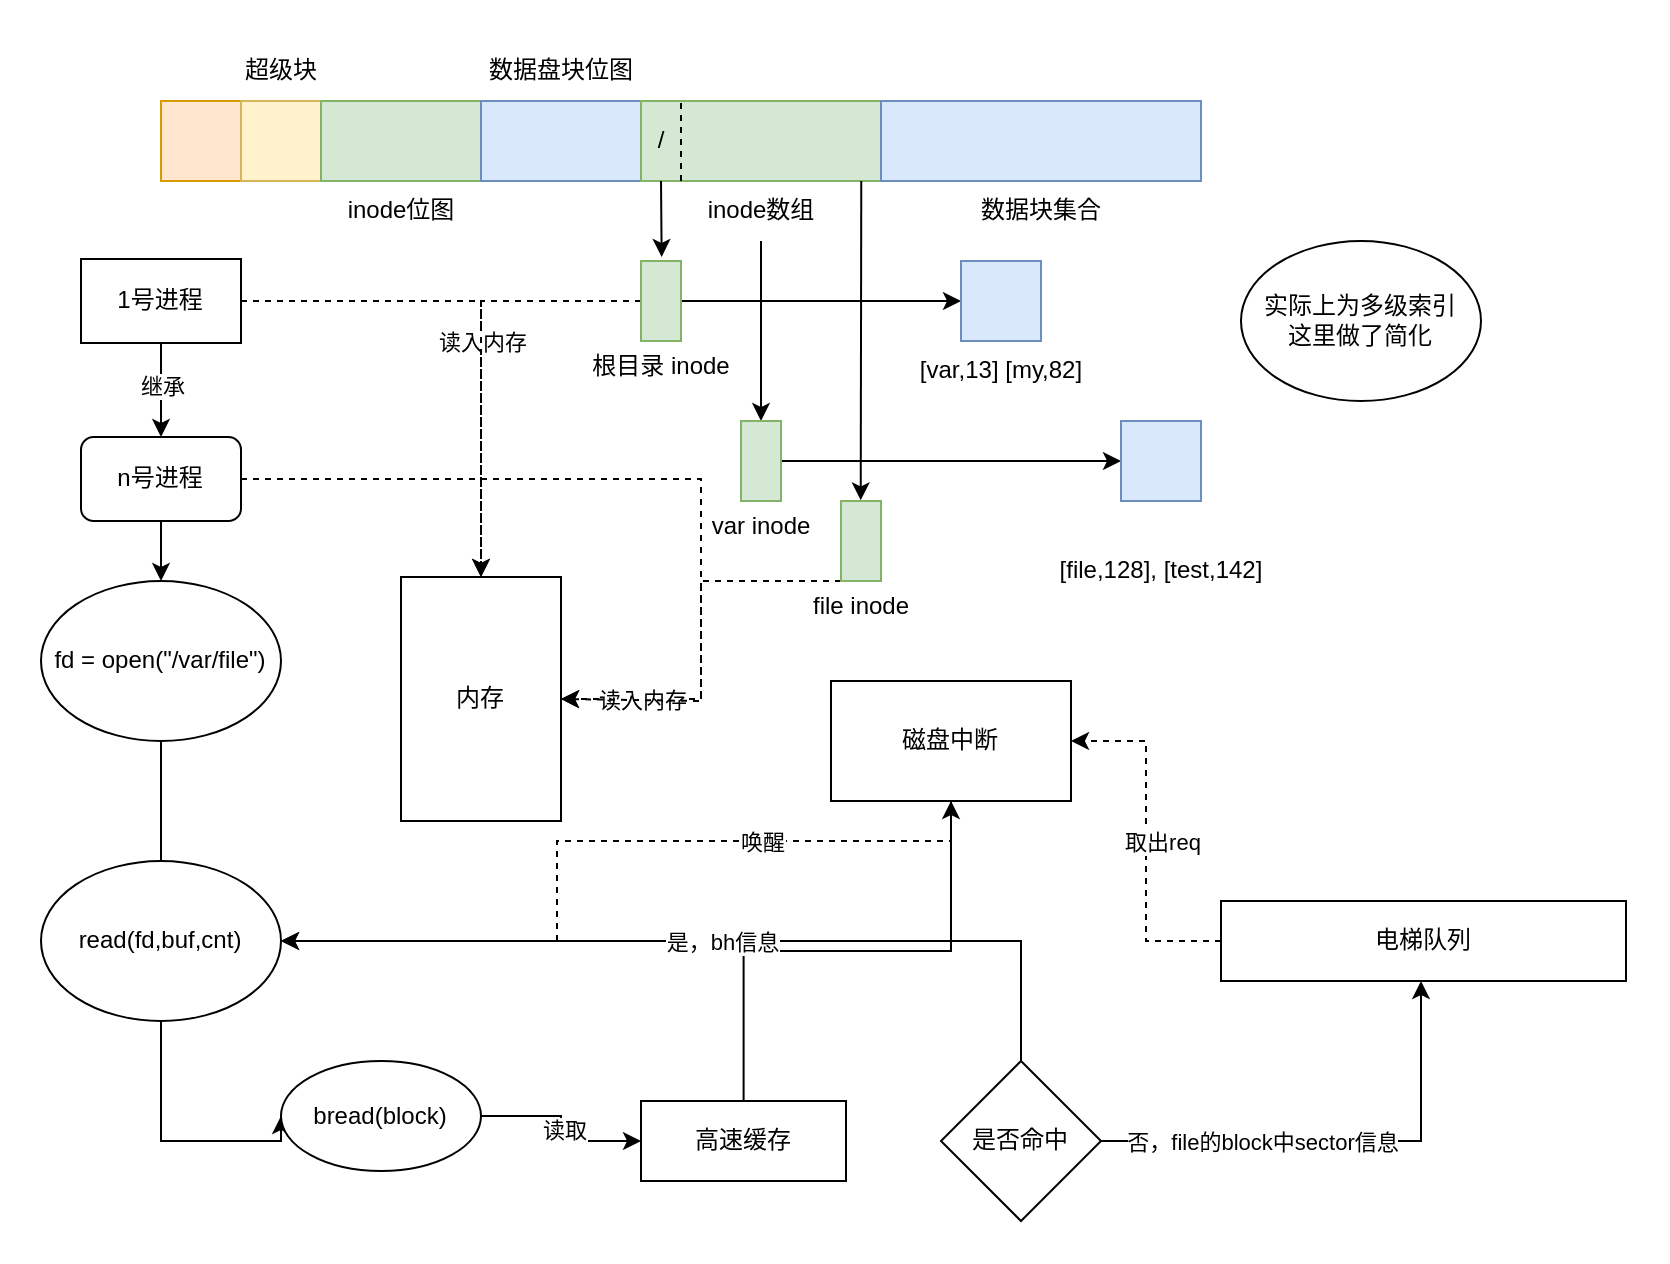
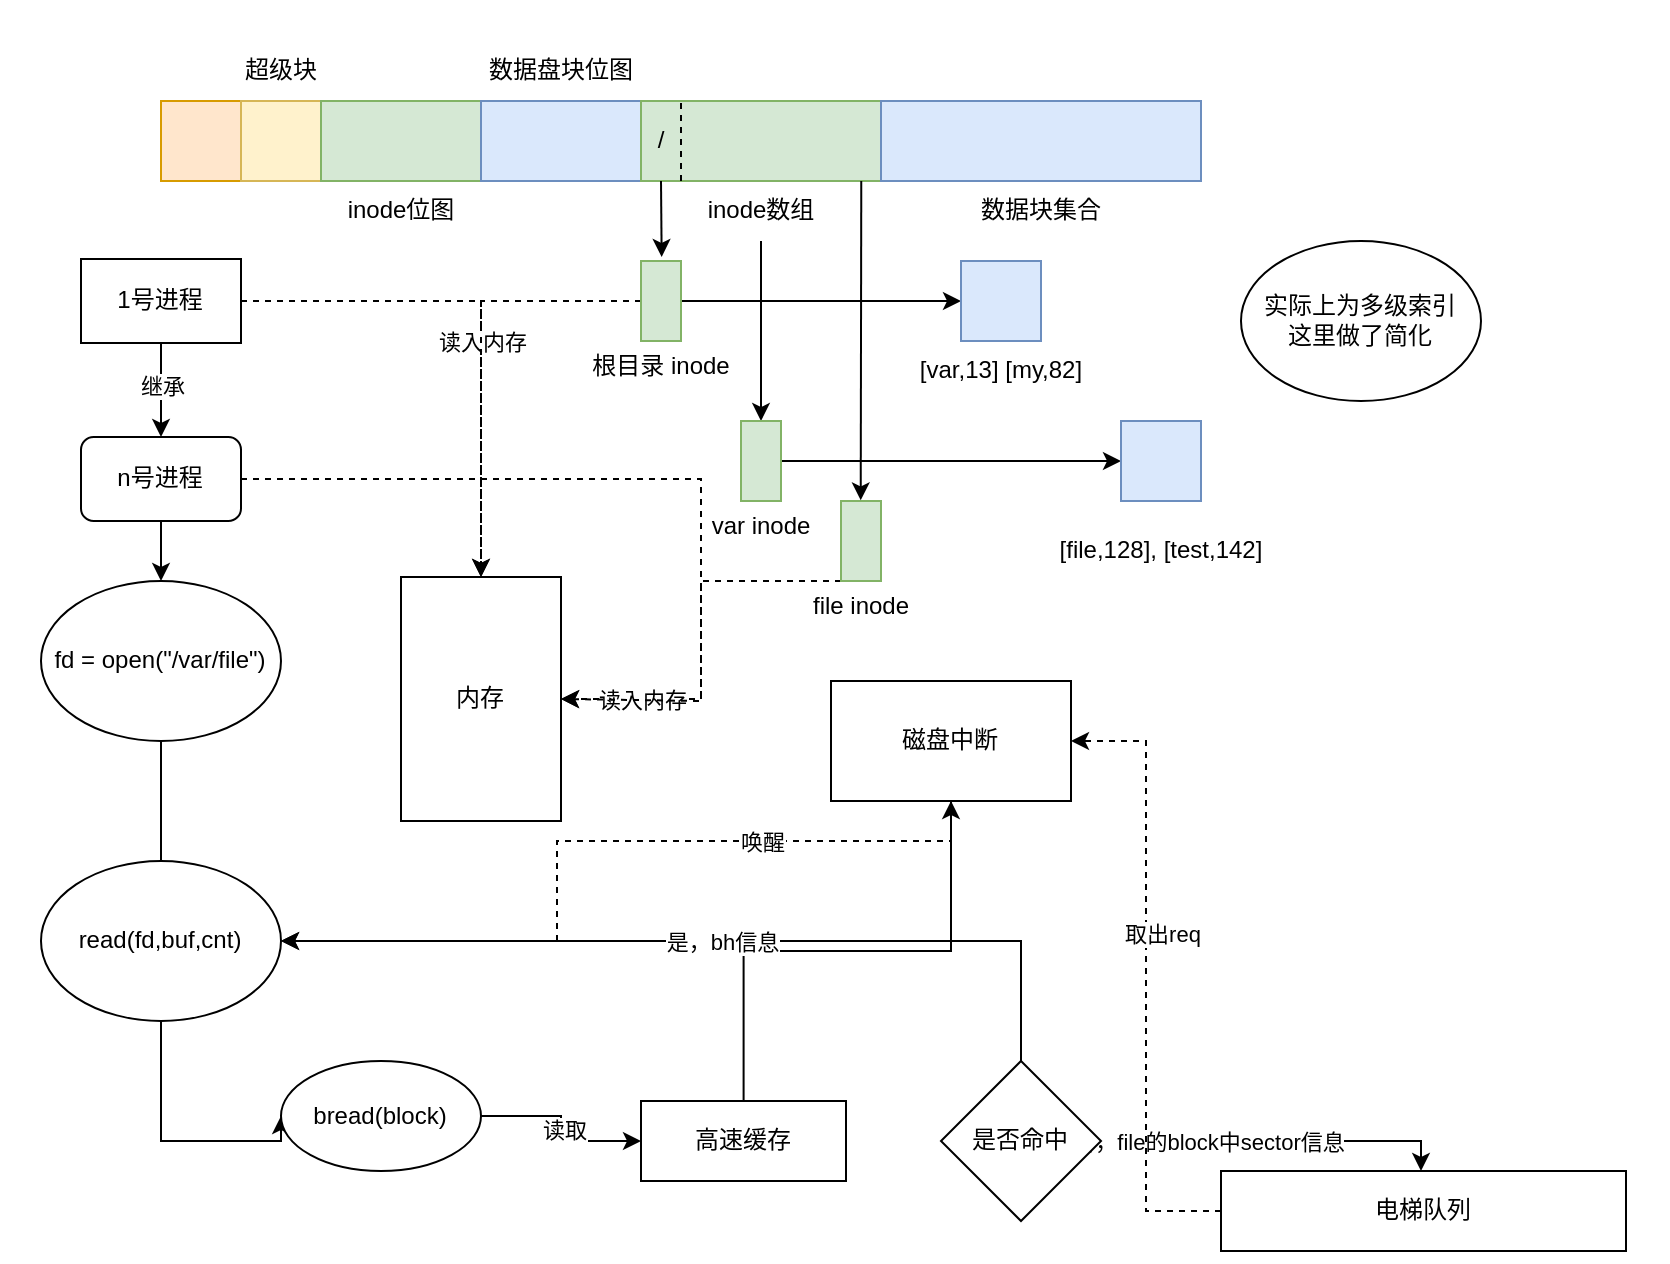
  <mxCell id="0" />
  <mxCell id="1" parent="0" />
  <mxCell id="2" value="" style="rounded=0;whiteSpace=wrap;html=1;fillColor=#ffe6cc;strokeColor=#d79b00;" vertex="1" parent="1"><mxGeometry x="80" y="50" width="40" height="40" as="geometry" /></mxCell>
  <mxCell id="3" value="" style="rounded=0;whiteSpace=wrap;html=1;fillColor=#fff2cc;strokeColor=#d6b656;" vertex="1" parent="1"><mxGeometry x="120" y="50" width="40" height="40" as="geometry" /></mxCell>
  <mxCell id="4" value="" style="rounded=0;whiteSpace=wrap;html=1;fillColor=#d5e8d4;strokeColor=#82b366;" vertex="1" parent="1"><mxGeometry x="160" y="50" width="80" height="40" as="geometry" /></mxCell>
  <mxCell id="5" value="" style="rounded=0;whiteSpace=wrap;html=1;fillColor=#dae8fc;strokeColor=#6c8ebf;" vertex="1" parent="1"><mxGeometry x="240" y="50" width="80" height="40" as="geometry" /></mxCell>
  <mxCell id="6" value="" style="rounded=0;whiteSpace=wrap;html=1;fillColor=#d5e8d4;strokeColor=#82b366;" vertex="1" parent="1"><mxGeometry x="320" y="50" width="120" height="40" as="geometry" /></mxCell>
  <mxCell id="7" value="" style="rounded=0;whiteSpace=wrap;html=1;fillColor=#dae8fc;strokeColor=#6c8ebf;" vertex="1" parent="1"><mxGeometry x="440" y="50" width="160" height="40" as="geometry" /></mxCell>
  <mxCell id="8" value="超级块" style="text;html=1;align=center;verticalAlign=middle;resizable=0;points=[];autosize=1;strokeColor=none;fillColor=none;" vertex="1" parent="1"><mxGeometry x="110" y="20" width="60" height="30" as="geometry" /></mxCell>
  <mxCell id="9" value="inode位图" style="text;html=1;align=center;verticalAlign=middle;resizable=0;points=[];autosize=1;strokeColor=none;fillColor=none;" vertex="1" parent="1"><mxGeometry x="160" y="90" width="80" height="30" as="geometry" /></mxCell>
  <mxCell id="10" value="数据盘块位图" style="text;html=1;align=center;verticalAlign=middle;resizable=0;points=[];autosize=1;strokeColor=none;fillColor=none;" vertex="1" parent="1"><mxGeometry x="230" y="20" width="100" height="30" as="geometry" /></mxCell>
  <mxCell id="11" value="" style="edgeStyle=orthogonalEdgeStyle;rounded=0;orthogonalLoop=1;jettySize=auto;html=1;" edge="1" parent="1" source="12" target="24"><mxGeometry relative="1" as="geometry" /></mxCell>
  <mxCell id="12" value="inode数组" style="text;html=1;align=center;verticalAlign=middle;resizable=0;points=[];autosize=1;strokeColor=none;fillColor=none;" vertex="1" parent="1"><mxGeometry x="340" y="90" width="80" height="30" as="geometry" /></mxCell>
  <mxCell id="13" value="数据块集合" style="text;html=1;align=center;verticalAlign=middle;resizable=0;points=[];autosize=1;strokeColor=none;fillColor=none;" vertex="1" parent="1"><mxGeometry x="480" y="90" width="80" height="30" as="geometry" /></mxCell>
  <mxCell id="14" value="" style="endArrow=none;dashed=1;html=1;rounded=0;" edge="1" parent="1"><mxGeometry width="50" height="50" relative="1" as="geometry"><mxPoint x="340" y="90" as="sourcePoint" /><mxPoint x="340" y="50" as="targetPoint" /></mxGeometry></mxCell>
  <mxCell id="15" value="/" style="text;html=1;align=center;verticalAlign=middle;resizable=0;points=[];autosize=1;strokeColor=none;fillColor=none;" vertex="1" parent="1"><mxGeometry x="315" y="55" width="30" height="30" as="geometry" /></mxCell>
  <mxCell id="16" style="edgeStyle=orthogonalEdgeStyle;rounded=0;orthogonalLoop=1;jettySize=auto;html=1;entryX=0;entryY=0.5;entryDx=0;entryDy=0;" edge="1" parent="1" source="19" target="20"><mxGeometry relative="1" as="geometry" /></mxCell>
  <mxCell id="17" style="edgeStyle=orthogonalEdgeStyle;rounded=0;orthogonalLoop=1;jettySize=auto;html=1;entryX=0.5;entryY=0;entryDx=0;entryDy=0;dashed=1;" edge="1" parent="1" source="19" target="38"><mxGeometry relative="1" as="geometry" /></mxCell>
  <mxCell id="18" value="读入内存" style="edgeLabel;html=1;align=center;verticalAlign=middle;resizable=0;points=[];" vertex="1" connectable="0" parent="17"><mxGeometry x="0.444" relative="1" as="geometry"><mxPoint y="-57" as="offset" /></mxGeometry></mxCell>
  <mxCell id="19" value="" style="rounded=0;whiteSpace=wrap;html=1;fillColor=#d5e8d4;strokeColor=#82b366;" vertex="1" parent="1"><mxGeometry x="320" y="130" width="20" height="40" as="geometry" /></mxCell>
  <mxCell id="20" value="" style="rounded=0;whiteSpace=wrap;html=1;fillColor=#dae8fc;strokeColor=#6c8ebf;" vertex="1" parent="1"><mxGeometry x="480" y="130" width="40" height="40" as="geometry" /></mxCell>
  <mxCell id="21" style="edgeStyle=orthogonalEdgeStyle;rounded=0;orthogonalLoop=1;jettySize=auto;html=1;entryX=0.517;entryY=-0.05;entryDx=0;entryDy=0;entryPerimeter=0;" edge="1" parent="1" target="19"><mxGeometry relative="1" as="geometry"><mxPoint x="330" y="90" as="sourcePoint" /></mxGeometry></mxCell>
  <mxCell id="22" value="[var,13] [my,82]" style="text;html=1;align=center;verticalAlign=middle;resizable=0;points=[];autosize=1;strokeColor=none;fillColor=none;" vertex="1" parent="1"><mxGeometry x="450" y="170" width="100" height="30" as="geometry" /></mxCell>
  <mxCell id="23" value="" style="edgeStyle=orthogonalEdgeStyle;rounded=0;orthogonalLoop=1;jettySize=auto;html=1;entryX=0;entryY=0.5;entryDx=0;entryDy=0;" edge="1" parent="1" source="24" target="25"><mxGeometry relative="1" as="geometry" /></mxCell>
  <mxCell id="24" value="" style="rounded=0;whiteSpace=wrap;html=1;fillColor=#d5e8d4;strokeColor=#82b366;" vertex="1" parent="1"><mxGeometry x="370" y="210" width="20" height="40" as="geometry" /></mxCell>
  <mxCell id="25" value="" style="rounded=0;whiteSpace=wrap;html=1;fillColor=#dae8fc;strokeColor=#6c8ebf;" vertex="1" parent="1"><mxGeometry x="560" y="210" width="40" height="40" as="geometry" /></mxCell>
- <mxCell id="26" value="[file,128], [test,142]" style="text;html=1;align=center;verticalAlign=middle;resizable=0;points=[];autosize=1;strokeColor=none;fillColor=none;" vertex="1" parent="1"><mxGeometry x="520" y="270" width="120" height="30" as="geometry" /></mxCell>
+ <mxCell id="26" value="[file,128], [test,142]" style="text;html=1;align=center;verticalAlign=middle;resizable=0;points=[];autosize=1;strokeColor=none;fillColor=none;" vertex="1" parent="1"><mxGeometry x="520" y="260" width="120" height="30" as="geometry" /></mxCell>
  <mxCell id="27" style="edgeStyle=orthogonalEdgeStyle;rounded=0;orthogonalLoop=1;jettySize=auto;html=1;entryX=1;entryY=0.5;entryDx=0;entryDy=0;dashed=1;" edge="1" parent="1" source="29" target="38"><mxGeometry relative="1" as="geometry"><Array as="points"><mxPoint x="350" y="290" /><mxPoint x="350" y="349" /></Array></mxGeometry></mxCell>
  <mxCell id="28" value="读入内存" style="edgeLabel;html=1;align=center;verticalAlign=middle;resizable=0;points=[];" vertex="1" connectable="0" parent="27"><mxGeometry x="0.453" y="-2" relative="1" as="geometry"><mxPoint x="-14" y="2" as="offset" /></mxGeometry></mxCell>
  <mxCell id="29" value="" style="rounded=0;whiteSpace=wrap;html=1;fillColor=#d5e8d4;strokeColor=#82b366;" vertex="1" parent="1"><mxGeometry x="420" y="250" width="20" height="40" as="geometry" /></mxCell>
  <mxCell id="30" value="" style="endArrow=classic;html=1;rounded=0;exitX=0.919;exitY=1.008;exitDx=0;exitDy=0;exitPerimeter=0;entryX=0.5;entryY=0;entryDx=0;entryDy=0;" edge="1" parent="1"><mxGeometry width="50" height="50" relative="1" as="geometry"><mxPoint x="430.14" y="90" as="sourcePoint" /><mxPoint x="429.86" y="249.68" as="targetPoint" /><Array as="points" /></mxGeometry></mxCell>
  <mxCell id="31" value="file inode" style="text;html=1;align=center;verticalAlign=middle;resizable=0;points=[];autosize=1;strokeColor=none;fillColor=none;" vertex="1" parent="1"><mxGeometry x="395" y="288" width="70" height="30" as="geometry" /></mxCell>
  <mxCell id="32" value="根目录 inode" style="text;html=1;align=center;verticalAlign=middle;resizable=0;points=[];autosize=1;strokeColor=none;fillColor=none;" vertex="1" parent="1"><mxGeometry x="285" y="168" width="90" height="30" as="geometry" /></mxCell>
  <mxCell id="33" value="实际上为多级索引&lt;br&gt;这里做了简化" style="ellipse;whiteSpace=wrap;html=1;" vertex="1" parent="1"><mxGeometry x="620" y="120" width="120" height="80" as="geometry" /></mxCell>
  <mxCell id="34" style="edgeStyle=orthogonalEdgeStyle;rounded=0;orthogonalLoop=1;jettySize=auto;html=1;entryX=0.5;entryY=0;entryDx=0;entryDy=0;dashed=1;" edge="1" parent="1" source="37" target="38"><mxGeometry relative="1" as="geometry" /></mxCell>
  <mxCell id="35" style="edgeStyle=orthogonalEdgeStyle;rounded=0;orthogonalLoop=1;jettySize=auto;html=1;entryX=0.5;entryY=0;entryDx=0;entryDy=0;" edge="1" parent="1" source="37" target="41"><mxGeometry relative="1" as="geometry" /></mxCell>
  <mxCell id="36" value="继承" style="edgeLabel;html=1;align=center;verticalAlign=middle;resizable=0;points=[];" vertex="1" connectable="0" parent="35"><mxGeometry x="-0.098" relative="1" as="geometry"><mxPoint as="offset" /></mxGeometry></mxCell>
  <mxCell id="37" value="1号进程" style="rounded=0;whiteSpace=wrap;html=1;" vertex="1" parent="1"><mxGeometry x="40" y="129" width="80" height="42" as="geometry" /></mxCell>
  <mxCell id="38" value="内存" style="rounded=0;whiteSpace=wrap;html=1;" vertex="1" parent="1"><mxGeometry x="200" y="288" width="80" height="122" as="geometry" /></mxCell>
  <mxCell id="39" style="edgeStyle=orthogonalEdgeStyle;rounded=0;orthogonalLoop=1;jettySize=auto;html=1;entryX=0.5;entryY=0;entryDx=0;entryDy=0;" edge="1" parent="1" source="41" target="43"><mxGeometry relative="1" as="geometry" /></mxCell>
  <mxCell id="40" style="edgeStyle=orthogonalEdgeStyle;rounded=0;orthogonalLoop=1;jettySize=auto;html=1;entryX=1;entryY=0.5;entryDx=0;entryDy=0;dashed=1;" edge="1" parent="1" source="41" target="38"><mxGeometry relative="1" as="geometry"><Array as="points"><mxPoint x="350" y="239" /><mxPoint x="350" y="350" /><mxPoint x="280" y="350" /></Array></mxGeometry></mxCell>
  <mxCell id="41" value="n号进程" style="whiteSpace=wrap;html=1;rounded=1;" vertex="1" parent="1"><mxGeometry x="40" y="218" width="80" height="42" as="geometry" /></mxCell>
  <mxCell id="42" style="edgeStyle=orthogonalEdgeStyle;rounded=0;orthogonalLoop=1;jettySize=auto;html=1;" edge="1" parent="1" source="43"><mxGeometry relative="1" as="geometry"><mxPoint x="80" y="440" as="targetPoint" /></mxGeometry></mxCell>
  <mxCell id="43" value="fd = open(&quot;/var/file&quot;)" style="ellipse;whiteSpace=wrap;html=1;" vertex="1" parent="1"><mxGeometry x="20" y="290" width="120" height="80" as="geometry" /></mxCell>
  <mxCell id="44" value="var inode" style="text;html=1;align=center;verticalAlign=middle;resizable=0;points=[];autosize=1;strokeColor=none;fillColor=none;" vertex="1" parent="1"><mxGeometry x="345" y="248" width="70" height="30" as="geometry" /></mxCell>
  <mxCell id="45" style="edgeStyle=orthogonalEdgeStyle;rounded=0;orthogonalLoop=1;jettySize=auto;html=1;exitX=1;exitY=0.5;exitDx=0;exitDy=0;" edge="1" parent="1" source="59" target="51"><mxGeometry relative="1" as="geometry"><mxPoint x="450" y="570" as="sourcePoint" /><Array as="points"><mxPoint x="710" y="570" /></Array></mxGeometry></mxCell>
  <mxCell id="46" value="否，file的block中sector信息" style="edgeLabel;html=1;align=center;verticalAlign=middle;resizable=0;points=[];" vertex="1" connectable="0" parent="45"><mxGeometry x="-0.17" y="1" relative="1" as="geometry"><mxPoint x="-20" y="1" as="offset" /></mxGeometry></mxCell>
  <mxCell id="47" style="edgeStyle=orthogonalEdgeStyle;rounded=0;orthogonalLoop=1;jettySize=auto;html=1;entryX=0;entryY=0.5;entryDx=0;entryDy=0;" edge="1" parent="1" source="48" target="54"><mxGeometry relative="1" as="geometry"><Array as="points"><mxPoint x="80" y="570" /></Array></mxGeometry></mxCell>
  <mxCell id="48" value="read(fd,buf,cnt)" style="ellipse;whiteSpace=wrap;html=1;" vertex="1" parent="1"><mxGeometry x="20" y="430" width="120" height="80" as="geometry" /></mxCell>
  <mxCell id="49" style="edgeStyle=orthogonalEdgeStyle;rounded=0;orthogonalLoop=1;jettySize=auto;html=1;entryX=1;entryY=0.5;entryDx=0;entryDy=0;dashed=1;" edge="1" parent="1" source="51" target="62"><mxGeometry relative="1" as="geometry" /></mxCell>
  <mxCell id="50" value="取出req" style="edgeLabel;html=1;align=center;verticalAlign=middle;resizable=0;points=[];" vertex="1" connectable="0" parent="49"><mxGeometry x="0.318" y="-2" relative="1" as="geometry"><mxPoint x="6" y="28" as="offset" /></mxGeometry></mxCell>
- <mxCell id="51" value="电梯队列" style="rounded=0;whiteSpace=wrap;html=1;" vertex="1" parent="1"><mxGeometry x="610" y="450" width="202.5" height="40" as="geometry" /></mxCell>
+ <mxCell id="51" value="电梯队列" style="rounded=0;whiteSpace=wrap;html=1;" vertex="1" parent="1"><mxGeometry x="610" y="585" width="202.5" height="40" as="geometry" /></mxCell>
  <mxCell id="52" style="edgeStyle=orthogonalEdgeStyle;rounded=0;orthogonalLoop=1;jettySize=auto;html=1;entryX=0;entryY=0.5;entryDx=0;entryDy=0;" edge="1" parent="1" source="54" target="56"><mxGeometry relative="1" as="geometry" /></mxCell>
  <mxCell id="53" value="读取" style="edgeLabel;html=1;align=center;verticalAlign=middle;resizable=0;points=[];" vertex="1" connectable="0" parent="52"><mxGeometry x="0.017" y="1" relative="1" as="geometry"><mxPoint as="offset" /></mxGeometry></mxCell>
  <mxCell id="54" value="bread(block)" style="ellipse;whiteSpace=wrap;html=1;" vertex="1" parent="1"><mxGeometry x="140" y="530" width="100" height="55" as="geometry" /></mxCell>
  <mxCell id="55" style="edgeStyle=orthogonalEdgeStyle;rounded=0;orthogonalLoop=1;jettySize=auto;html=1;" edge="1" parent="1" source="56" target="62"><mxGeometry relative="1" as="geometry" /></mxCell>
  <mxCell id="56" value="高速缓存" style="rounded=0;whiteSpace=wrap;html=1;" vertex="1" parent="1"><mxGeometry x="320" y="550" width="102.5" height="40" as="geometry" /></mxCell>
  <mxCell id="57" style="edgeStyle=orthogonalEdgeStyle;rounded=0;orthogonalLoop=1;jettySize=auto;html=1;exitX=0.5;exitY=0;exitDx=0;exitDy=0;entryX=1;entryY=0.5;entryDx=0;entryDy=0;" edge="1" parent="1" source="59" target="48"><mxGeometry relative="1" as="geometry" /></mxCell>
  <mxCell id="58" value="是，bh信息" style="edgeLabel;html=1;align=center;verticalAlign=middle;resizable=0;points=[];" vertex="1" connectable="0" parent="57"><mxGeometry x="-0.166" y="-3" relative="1" as="geometry"><mxPoint x="-31" y="3" as="offset" /></mxGeometry></mxCell>
  <mxCell id="59" value="是否命中" style="rhombus;whiteSpace=wrap;html=1;" vertex="1" parent="1"><mxGeometry x="470" y="530" width="80" height="80" as="geometry" /></mxCell>
  <mxCell id="60" style="edgeStyle=orthogonalEdgeStyle;rounded=0;orthogonalLoop=1;jettySize=auto;html=1;entryX=1;entryY=0.5;entryDx=0;entryDy=0;dashed=1;" edge="1" parent="1" source="62" target="48"><mxGeometry relative="1" as="geometry"><Array as="points"><mxPoint x="475" y="420" /><mxPoint x="278" y="420" /><mxPoint x="278" y="470" /></Array></mxGeometry></mxCell>
  <mxCell id="61" value="唤醒" style="edgeLabel;html=1;align=center;verticalAlign=middle;resizable=0;points=[];" vertex="1" connectable="0" parent="60"><mxGeometry x="-0.325" relative="1" as="geometry"><mxPoint x="22" as="offset" /></mxGeometry></mxCell>
  <mxCell id="62" value="磁盘中断" style="rounded=0;whiteSpace=wrap;html=1;" vertex="1" parent="1"><mxGeometry x="415" y="340" width="120" height="60" as="geometry" /></mxCell>
